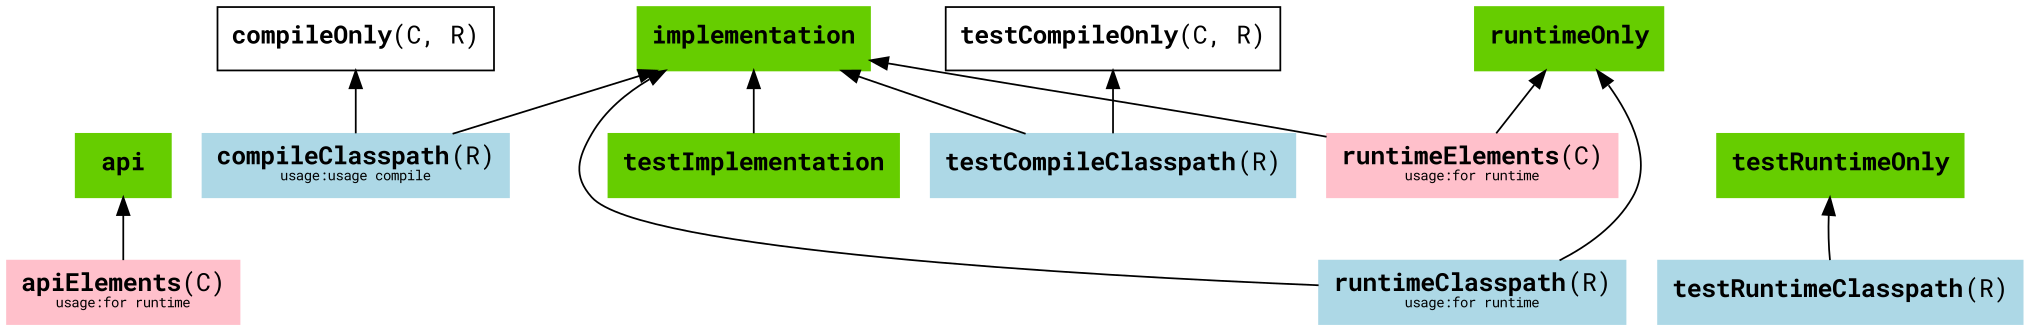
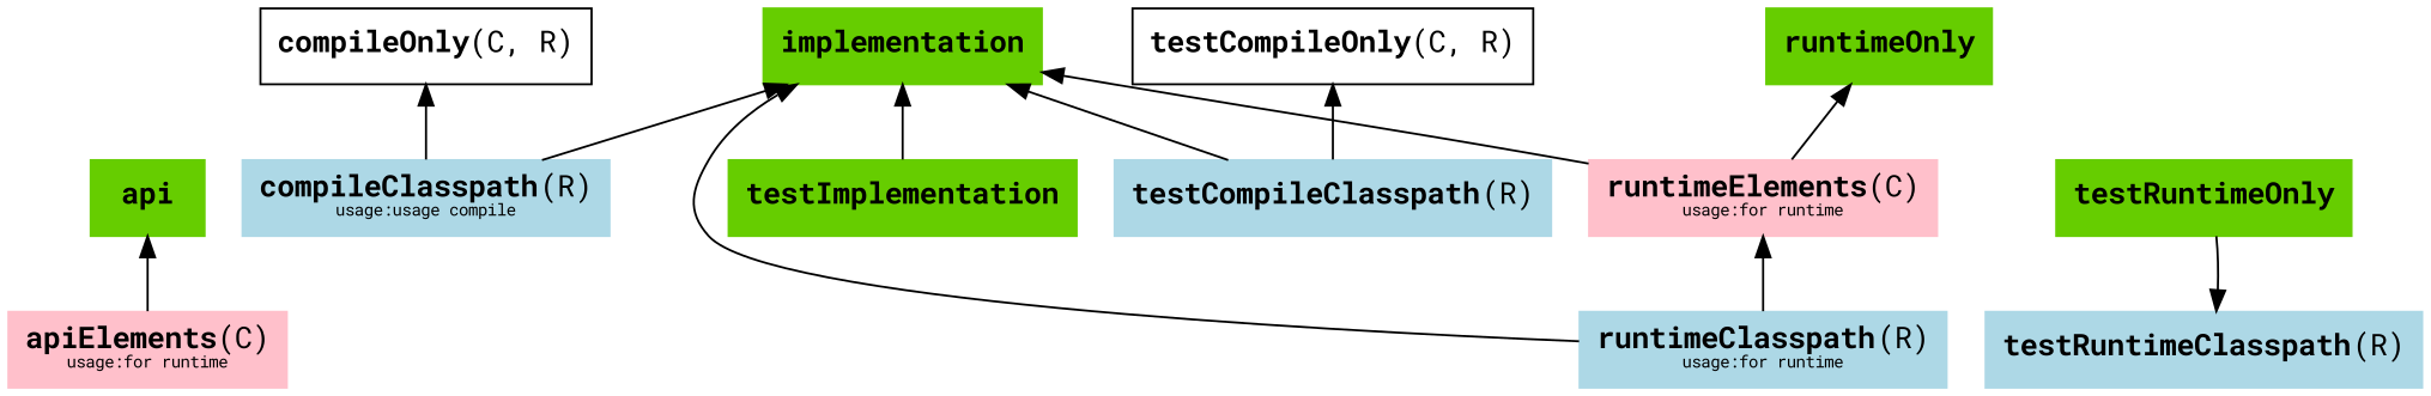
  digraph {
    fontname="Roboto Mono"
    rankdir=BT
    node [bgcolor=chartreuse3 color=chartreuse3 fontname="Roboto Mono" shape=box style=filled]
    edge [fontname="Roboto Mono"]
    n1 [label=<<B>api</B>>]
    n2 [bgcolor=pink color=pink label=<<B>apiElements</B>(C)<BR/><FONT POINT-SIZE="8">usage:for runtime</FONT>>]
    n3 [bgcolor=lightblue color=lightblue label=<<B>compileClasspath</B>(R)<BR/><FONT POINT-SIZE="8">usage:usage compile</FONT>>]
    n4 [label=<<B>compileOnly</B>(C, R)> bgcolor="" color="" style=""]
    n5 [label=<<B>implementation</B>>]
    n6 [label=<<B>runtimeOnly</B>>]
    n7 [bgcolor=lightblue color=lightblue label=<<B>runtimeClasspath</B>(R)<BR/><FONT POINT-SIZE="8">usage:for runtime</FONT>>]
    n8 [bgcolor=pink color=pink label=<<B>runtimeElements</B>(C)<BR/><FONT POINT-SIZE="8">usage:for runtime</FONT>>]
    n9 [bgcolor=lightblue color=lightblue label=<<B>testRuntimeClasspath</B>(R)>]
    n10 [label=<<B>testRuntimeOnly</B>>]
    n11 [label=<<B>testImplementation</B>>]
    n12 [bgcolor=lightblue color=lightblue label=<<B>testCompileClasspath</B>(R)>]
    n13 [label=<<B>testCompileOnly</B>(C, R)> bgcolor="" color="" style=""]
    n2 -> n1
    n3 -> n4
    n3 -> n5
    n7 -> n5
-   n7 -> n6
+   n7 -> n8
    n8 -> n5
    n8 -> n6
-   n9 -> n10
+   n10 -> n9
    n11 -> n5
    n12 -> n5
    n12 -> n13
  }
